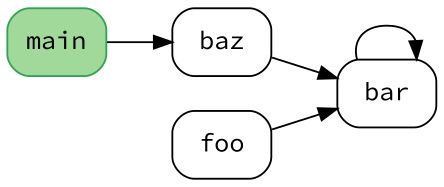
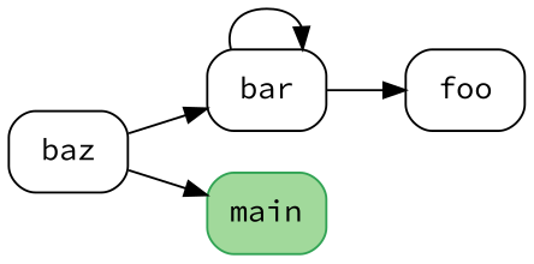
  digraph {
    concentrate=true
    fontname="Source Code Pro"
    rankdir=LR
    node [fontname="Source Code Pro" shape=Mrecord]
    edge [fontname="Source Code Pro"]
    n1 [height=0.51389 label=bar width=0.75]
    n2 [height=0.51389 label=baz width=0.75]
    n3 [height=0.51389 label=foo width=0.75]
    n4 [color="/greens3/3" fillcolor="/greens3/2" height=0.51389 label=main style=filled width=0.75]
    n1 -> n1
    n2 -> n1
-   n3 -> n1
-   n4 -> n2
+   n1 -> n3
+   n2 -> n4
  }
